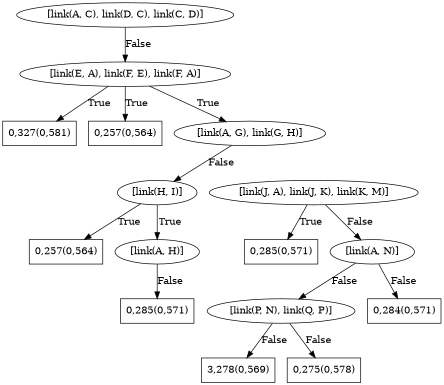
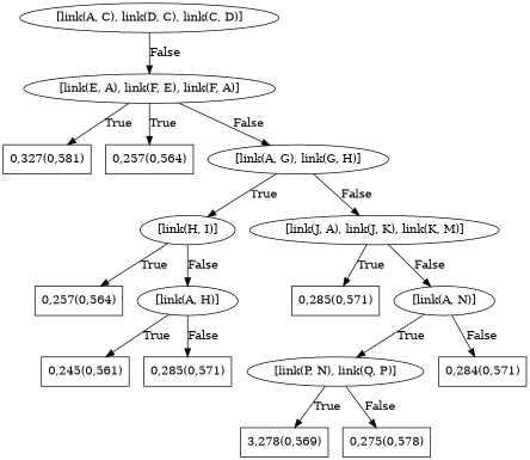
  digraph {
    node [shape=box]
    n1 [label="[link(A, C), link(D, C), link(C, D)]" shape=""]
    n2 [label="[link(E, A), link(F, E), link(F, A)]" shape=""]
    n3 [label="0,327(0,581)"]
    n4 [label="0,257(0,564)"]
    n5 [label="[link(A, G), link(G, H)]" shape=""]
    n6 [label="[link(H, I)]" shape=""]
    n7 [label="[link(J, A), link(J, K), link(K, M)]" shape=""]
    n8 [label="0,257(0,564)"]
    n9 [label="[link(A, H)]" shape=""]
    n10 [label="0,285(0,571)"]
    n11 [label="[link(A, N)]" shape=""]
+   n12 [label="0,245(0,561)"]
    n13 [label="0,285(0,571)"]
    n14 [label="[link(P, N), link(Q, P)]" shape=""]
    n15 [label="0,284(0,571)"]
    n16 [label="3,278(0,569)"]
    n17 [label="0,275(0,578)"]
    n1 -> n2 [label=False]
    n2 -> n3 [label=True]
    n2 -> n4 [label=True]
-   n2 -> n5 [label=True]
-   n5 -> n6 [label=False]
+   n2 -> n5 [label=False]
+   n5 -> n6 [label=True]
+   n5 -> n7 [label=False]
    n6 -> n8 [label=True]
-   n6 -> n9 [label=True]
+   n6 -> n9 [label=False]
    n7 -> n10 [label=True]
    n7 -> n11 [label=False]
+   n9 -> n12 [label=True]
    n9 -> n13 [label=False]
-   n11 -> n14 [label=False]
+   n11 -> n14 [label=True]
    n11 -> n15 [label=False]
-   n14 -> n16 [label=False]
+   n14 -> n16 [label=True]
    n14 -> n17 [label=False]
  }
